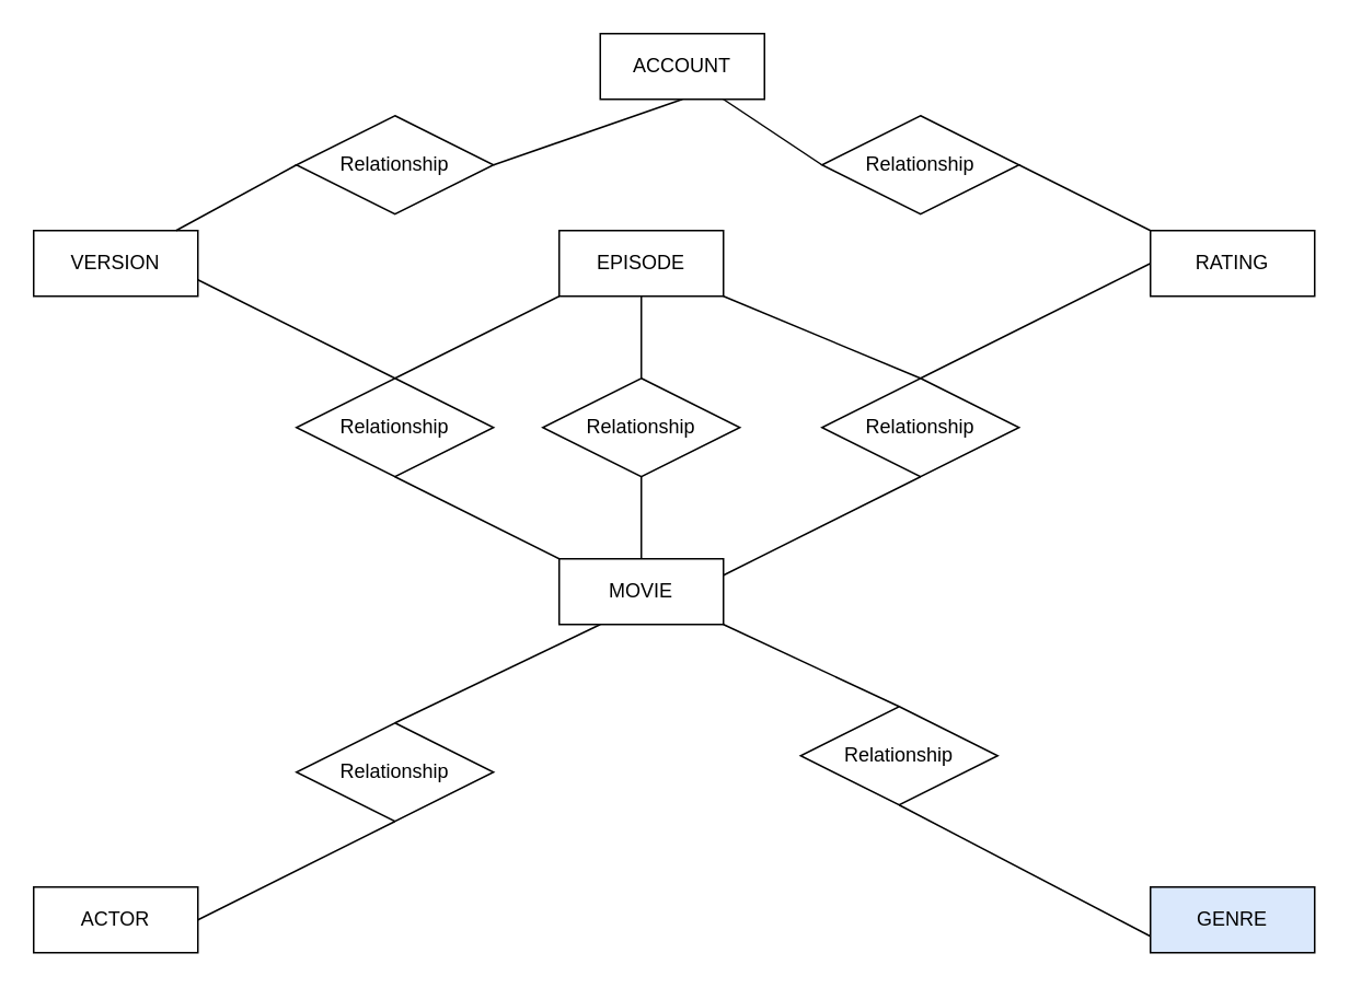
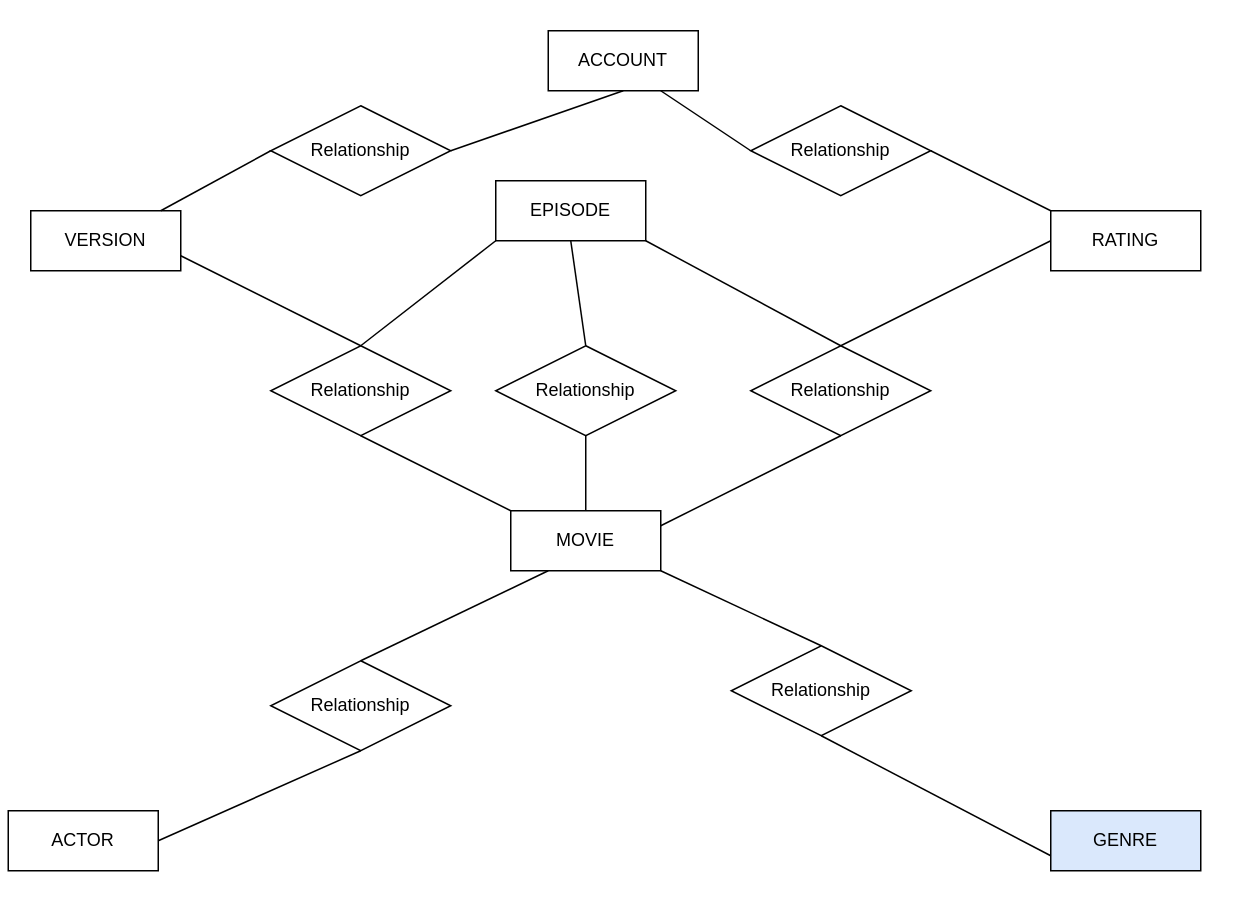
  <mxCell id="0" />
  <mxCell id="1" parent="0" />
  <mxCell id="2" value="MOVIE" style="whiteSpace=wrap;html=1;align=center;" vertex="1" parent="1"><mxGeometry x="340" y="340" width="100" height="40" as="geometry" /></mxCell>
  <mxCell id="3" value="VERSION" style="whiteSpace=wrap;html=1;align=center;" vertex="1" parent="1"><mxGeometry x="20" y="140" width="100" height="40" as="geometry" /></mxCell>
  <mxCell id="4" value="RATING" style="whiteSpace=wrap;html=1;align=center;" vertex="1" parent="1"><mxGeometry x="700" y="140" width="100" height="40" as="geometry" /></mxCell>
- <mxCell id="5" value="ACTOR" style="whiteSpace=wrap;html=1;align=center;" vertex="1" parent="1"><mxGeometry x="20" y="540" width="100" height="40" as="geometry" /></mxCell>
+ <mxCell id="5" value="ACTOR" style="whiteSpace=wrap;html=1;align=center;" vertex="1" parent="1"><mxGeometry x="5" y="540" width="100" height="40" as="geometry" /></mxCell>
  <mxCell id="6" value="GENRE" style="whiteSpace=wrap;html=1;align=center;fillColor=#dae8fc;" vertex="1" parent="1"><mxGeometry x="700" y="540" width="100" height="40" as="geometry" /></mxCell>
  <mxCell id="7" value="ACCOUNT" style="whiteSpace=wrap;html=1;align=center;" vertex="1" parent="1"><mxGeometry x="365" y="20" width="100" height="40" as="geometry" /></mxCell>
- <mxCell id="8" value="EPISODE" style="whiteSpace=wrap;html=1;align=center;" vertex="1" parent="1"><mxGeometry x="340" y="140" width="100" height="40" as="geometry" /></mxCell>
+ <mxCell id="8" value="EPISODE" style="whiteSpace=wrap;html=1;align=center;" vertex="1" parent="1"><mxGeometry x="330" y="120" width="100" height="40" as="geometry" /></mxCell>
  <mxCell id="9" value="Relationship" style="shape=rhombus;perimeter=rhombusPerimeter;whiteSpace=wrap;html=1;align=center;" vertex="1" parent="1"><mxGeometry x="180" y="230" width="120" height="60" as="geometry" /></mxCell>
  <mxCell id="10" value="Relationship" style="shape=rhombus;perimeter=rhombusPerimeter;whiteSpace=wrap;html=1;align=center;" vertex="1" parent="1"><mxGeometry x="180" y="440" width="120" height="60" as="geometry" /></mxCell>
  <mxCell id="11" value="" style="endArrow=none;html=1;rounded=0;exitX=0.5;exitY=1;exitDx=0;exitDy=0;entryX=1;entryY=0.5;entryDx=0;entryDy=0;" edge="1" parent="1" source="10" target="5"><mxGeometry relative="1" as="geometry"><mxPoint x="310" y="430" as="sourcePoint" /><mxPoint x="470" y="430" as="targetPoint" /></mxGeometry></mxCell>
  <mxCell id="12" value="" style="endArrow=none;html=1;rounded=0;exitX=0.25;exitY=1;exitDx=0;exitDy=0;entryX=0.5;entryY=0;entryDx=0;entryDy=0;" edge="1" parent="1" source="2" target="10"><mxGeometry relative="1" as="geometry"><mxPoint x="460" y="390" as="sourcePoint" /><mxPoint x="300" y="460" as="targetPoint" /></mxGeometry></mxCell>
  <mxCell id="13" value="" style="endArrow=none;html=1;rounded=0;exitX=0.5;exitY=1;exitDx=0;exitDy=0;entryX=0;entryY=0;entryDx=0;entryDy=0;" edge="1" parent="1" source="9" target="2"><mxGeometry relative="1" as="geometry"><mxPoint x="350" y="295" as="sourcePoint" /><mxPoint x="190" y="365" as="targetPoint" /></mxGeometry></mxCell>
  <mxCell id="14" value="" style="endArrow=none;html=1;rounded=0;exitX=0.5;exitY=0;exitDx=0;exitDy=0;" edge="1" parent="1" source="9"><mxGeometry relative="1" as="geometry"><mxPoint x="210" y="500" as="sourcePoint" /><mxPoint x="120" y="170" as="targetPoint" /></mxGeometry></mxCell>
  <mxCell id="15" value="Relationship" style="shape=rhombus;perimeter=rhombusPerimeter;whiteSpace=wrap;html=1;align=center;" vertex="1" parent="1"><mxGeometry x="500" y="230" width="120" height="60" as="geometry" /></mxCell>
  <mxCell id="16" value="" style="endArrow=none;html=1;rounded=0;exitX=0.5;exitY=1;exitDx=0;exitDy=0;entryX=1;entryY=0.25;entryDx=0;entryDy=0;" edge="1" parent="1" source="15" target="2"><mxGeometry relative="1" as="geometry"><mxPoint x="250" y="300" as="sourcePoint" /><mxPoint x="350" y="350" as="targetPoint" /></mxGeometry></mxCell>
  <mxCell id="17" value="" style="endArrow=none;html=1;rounded=0;exitX=0;exitY=0.5;exitDx=0;exitDy=0;entryX=0.5;entryY=0;entryDx=0;entryDy=0;" edge="1" parent="1" source="4" target="15"><mxGeometry relative="1" as="geometry"><mxPoint x="260" y="310" as="sourcePoint" /><mxPoint x="360" y="360" as="targetPoint" /></mxGeometry></mxCell>
  <mxCell id="18" value="Relationship" style="shape=rhombus;perimeter=rhombusPerimeter;whiteSpace=wrap;html=1;align=center;" vertex="1" parent="1"><mxGeometry x="487" y="430" width="120" height="60" as="geometry" /></mxCell>
  <mxCell id="19" value="" style="endArrow=none;html=1;rounded=0;exitX=1;exitY=1;exitDx=0;exitDy=0;entryX=0.5;entryY=0;entryDx=0;entryDy=0;" edge="1" parent="1" source="2" target="18"><mxGeometry relative="1" as="geometry"><mxPoint x="570" y="300" as="sourcePoint" /><mxPoint x="450" y="360" as="targetPoint" /></mxGeometry></mxCell>
  <mxCell id="20" value="" style="endArrow=none;html=1;rounded=0;exitX=0.5;exitY=1;exitDx=0;exitDy=0;entryX=0;entryY=0.75;entryDx=0;entryDy=0;" edge="1" parent="1" source="18" target="6"><mxGeometry relative="1" as="geometry"><mxPoint x="580" y="310" as="sourcePoint" /><mxPoint x="460" y="370" as="targetPoint" /></mxGeometry></mxCell>
  <mxCell id="21" value="Relationship" style="shape=rhombus;perimeter=rhombusPerimeter;whiteSpace=wrap;html=1;align=center;" vertex="1" parent="1"><mxGeometry x="330" y="230" width="120" height="60" as="geometry" /></mxCell>
  <mxCell id="22" value="" style="endArrow=none;html=1;rounded=0;exitX=0.5;exitY=1;exitDx=0;exitDy=0;entryX=0.5;entryY=0;entryDx=0;entryDy=0;" edge="1" parent="1" source="21" target="2"><mxGeometry relative="1" as="geometry"><mxPoint x="250" y="300" as="sourcePoint" /><mxPoint x="350" y="350" as="targetPoint" /></mxGeometry></mxCell>
  <mxCell id="23" value="" style="endArrow=none;html=1;rounded=0;exitX=0.5;exitY=1;exitDx=0;exitDy=0;entryX=0.5;entryY=0;entryDx=0;entryDy=0;" edge="1" parent="1" source="8" target="21"><mxGeometry relative="1" as="geometry"><mxPoint x="260" y="310" as="sourcePoint" /><mxPoint x="360" y="360" as="targetPoint" /></mxGeometry></mxCell>
  <mxCell id="24" value="" style="endArrow=none;html=1;rounded=0;exitX=0;exitY=1;exitDx=0;exitDy=0;" edge="1" parent="1" source="8"><mxGeometry relative="1" as="geometry"><mxPoint x="250" y="240" as="sourcePoint" /><mxPoint x="240" y="230" as="targetPoint" /></mxGeometry></mxCell>
  <mxCell id="25" value="" style="endArrow=none;html=1;rounded=0;exitX=0.5;exitY=0;exitDx=0;exitDy=0;entryX=1;entryY=1;entryDx=0;entryDy=0;" edge="1" parent="1" source="15" target="8"><mxGeometry relative="1" as="geometry"><mxPoint x="260" y="250" as="sourcePoint" /><mxPoint x="140" y="190" as="targetPoint" /></mxGeometry></mxCell>
  <mxCell id="26" value="Relationship" style="shape=rhombus;perimeter=rhombusPerimeter;whiteSpace=wrap;html=1;align=center;" vertex="1" parent="1"><mxGeometry x="180" y="70" width="120" height="60" as="geometry" /></mxCell>
  <mxCell id="27" value="Relationship" style="shape=rhombus;perimeter=rhombusPerimeter;whiteSpace=wrap;html=1;align=center;" vertex="1" parent="1"><mxGeometry x="500" y="70" width="120" height="60" as="geometry" /></mxCell>
  <mxCell id="28" value="" style="endArrow=none;html=1;rounded=0;entryX=0;entryY=0.5;entryDx=0;entryDy=0;" edge="1" parent="1" source="3" target="26"><mxGeometry relative="1" as="geometry"><mxPoint x="250" y="240" as="sourcePoint" /><mxPoint x="130" y="180" as="targetPoint" /></mxGeometry></mxCell>
  <mxCell id="29" value="" style="endArrow=none;html=1;rounded=0;exitX=0.5;exitY=1;exitDx=0;exitDy=0;entryX=1;entryY=0.5;entryDx=0;entryDy=0;" edge="1" parent="1" source="7" target="26"><mxGeometry relative="1" as="geometry"><mxPoint x="260" y="250" as="sourcePoint" /><mxPoint x="140" y="190" as="targetPoint" /></mxGeometry></mxCell>
  <mxCell id="30" value="" style="endArrow=none;html=1;rounded=0;entryX=0;entryY=0.5;entryDx=0;entryDy=0;exitX=0.75;exitY=1;exitDx=0;exitDy=0;" edge="1" parent="1" source="7" target="27"><mxGeometry relative="1" as="geometry"><mxPoint x="270" y="260" as="sourcePoint" /><mxPoint x="150" y="200" as="targetPoint" /></mxGeometry></mxCell>
  <mxCell id="31" value="" style="endArrow=none;html=1;rounded=0;exitX=0;exitY=0;exitDx=0;exitDy=0;entryX=1;entryY=0.5;entryDx=0;entryDy=0;" edge="1" parent="1" source="4" target="27"><mxGeometry relative="1" as="geometry"><mxPoint x="280" y="270" as="sourcePoint" /><mxPoint x="160" y="210" as="targetPoint" /></mxGeometry></mxCell>
